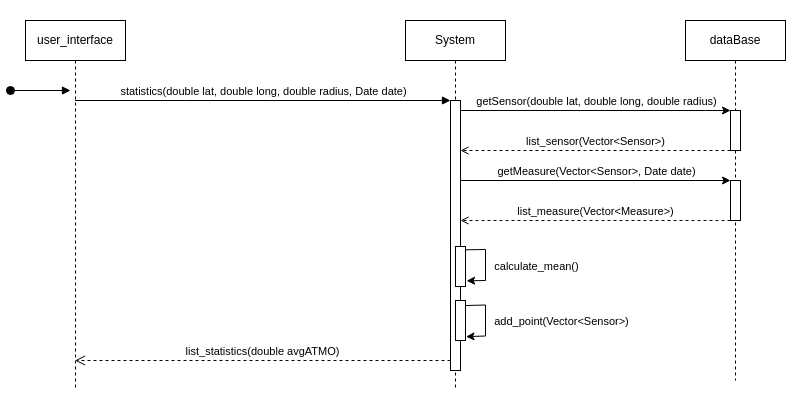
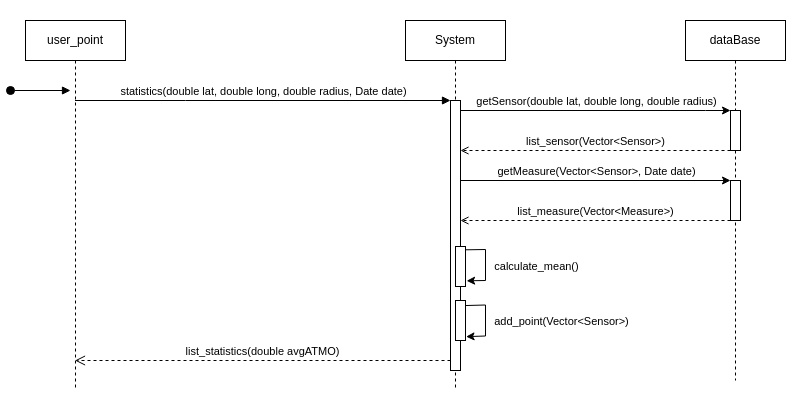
  <mxCell id="0" />
  <mxCell id="1" parent="0" />
- <mxCell id="2" value="user_interface" style="shape=umlLifeline;perimeter=lifelinePerimeter;whiteSpace=wrap;html=1;container=0;dropTarget=0;collapsible=0;recursiveResize=0;outlineConnect=0;portConstraint=eastwest;newEdgeStyle={&quot;edgeStyle&quot;:&quot;elbowEdgeStyle&quot;,&quot;elbow&quot;:&quot;vertical&quot;,&quot;curved&quot;:0,&quot;rounded&quot;:0};" parent="1" vertex="1"><mxGeometry x="20" y="20" width="100" height="370" as="geometry" /></mxCell>
+ <mxCell id="2" value="user_point" style="shape=umlLifeline;perimeter=lifelinePerimeter;whiteSpace=wrap;html=1;container=0;dropTarget=0;collapsible=0;recursiveResize=0;outlineConnect=0;portConstraint=eastwest;newEdgeStyle={&quot;edgeStyle&quot;:&quot;elbowEdgeStyle&quot;,&quot;elbow&quot;:&quot;vertical&quot;,&quot;curved&quot;:0,&quot;rounded&quot;:0};" parent="1" vertex="1"><mxGeometry x="20" y="20" width="100" height="370" as="geometry" /></mxCell>
  <mxCell id="3" value="" style="html=1;verticalAlign=bottom;startArrow=oval;endArrow=block;startSize=8;edgeStyle=elbowEdgeStyle;elbow=vertical;curved=0;rounded=0;" parent="2" edge="1"><mxGeometry relative="1" as="geometry"><mxPoint x="-15" y="70" as="sourcePoint" /><mxPoint x="45" y="70.333" as="targetPoint" /></mxGeometry></mxCell>
  <mxCell id="4" value="System" style="shape=umlLifeline;perimeter=lifelinePerimeter;whiteSpace=wrap;html=1;container=0;dropTarget=0;collapsible=0;recursiveResize=0;outlineConnect=0;portConstraint=eastwest;newEdgeStyle={&quot;edgeStyle&quot;:&quot;elbowEdgeStyle&quot;,&quot;elbow&quot;:&quot;vertical&quot;,&quot;curved&quot;:0,&quot;rounded&quot;:0};" parent="1" vertex="1"><mxGeometry x="400" y="20" width="100" height="370" as="geometry" /></mxCell>
  <mxCell id="5" value="" style="html=1;points=[];perimeter=orthogonalPerimeter;outlineConnect=0;targetShapes=umlLifeline;portConstraint=eastwest;newEdgeStyle={&quot;edgeStyle&quot;:&quot;elbowEdgeStyle&quot;,&quot;elbow&quot;:&quot;vertical&quot;,&quot;curved&quot;:0,&quot;rounded&quot;:0};" parent="4" vertex="1"><mxGeometry x="45" y="80" width="10" height="270" as="geometry" /></mxCell>
  <mxCell id="6" value="statistics(double lat, double long, double radius, Date date)" style="html=1;verticalAlign=bottom;endArrow=block;edgeStyle=elbowEdgeStyle;elbow=vertical;curved=0;rounded=0;" parent="1" source="2" target="5" edge="1"><mxGeometry relative="1" as="geometry"><mxPoint x="95" y="100" as="sourcePoint" /><Array as="points"><mxPoint x="180" y="100" /></Array></mxGeometry></mxCell>
  <mxCell id="7" value="list_statistics(double avgATMO)" style="html=1;verticalAlign=bottom;endArrow=open;dashed=1;endSize=8;edgeStyle=elbowEdgeStyle;elbow=vertical;curved=0;rounded=0;" parent="1" source="5" target="2" edge="1"><mxGeometry relative="1" as="geometry"><mxPoint x="95" y="260" as="targetPoint" /><Array as="points"><mxPoint x="380" y="360" /><mxPoint x="290" y="320" /><mxPoint x="330" y="300" /><mxPoint x="190" y="260" /></Array></mxGeometry></mxCell>
  <mxCell id="8" value="dataBase" style="shape=umlLifeline;perimeter=lifelinePerimeter;whiteSpace=wrap;html=1;container=0;dropTarget=0;collapsible=0;recursiveResize=0;outlineConnect=0;portConstraint=eastwest;newEdgeStyle={&quot;edgeStyle&quot;:&quot;elbowEdgeStyle&quot;,&quot;elbow&quot;:&quot;vertical&quot;,&quot;curved&quot;:0,&quot;rounded&quot;:0};" vertex="1" parent="1"><mxGeometry x="680" y="20" width="100" height="360" as="geometry" /></mxCell>
  <mxCell id="9" value="" style="html=1;points=[];perimeter=orthogonalPerimeter;outlineConnect=0;targetShapes=umlLifeline;portConstraint=eastwest;newEdgeStyle={&quot;edgeStyle&quot;:&quot;elbowEdgeStyle&quot;,&quot;elbow&quot;:&quot;vertical&quot;,&quot;curved&quot;:0,&quot;rounded&quot;:0};" vertex="1" parent="8"><mxGeometry x="45" y="90" width="10" height="40" as="geometry" /></mxCell>
  <mxCell id="10" value="" style="html=1;points=[];perimeter=orthogonalPerimeter;outlineConnect=0;targetShapes=umlLifeline;portConstraint=eastwest;newEdgeStyle={&quot;edgeStyle&quot;:&quot;elbowEdgeStyle&quot;,&quot;elbow&quot;:&quot;vertical&quot;,&quot;curved&quot;:0,&quot;rounded&quot;:0};" vertex="1" parent="8"><mxGeometry x="45" y="160" width="10" height="40" as="geometry" /></mxCell>
  <mxCell id="11" value="" style="endArrow=classic;html=1;rounded=0;" edge="1" parent="1" source="5" target="9"><mxGeometry width="50" height="50" relative="1" as="geometry"><mxPoint x="470" y="120" as="sourcePoint" /><mxPoint x="660" y="120" as="targetPoint" /><Array as="points"><mxPoint x="700" y="110" /></Array></mxGeometry></mxCell>
  <mxCell id="12" value="getSensor(double lat, double long, double radius)" style="edgeLabel;html=1;align=center;verticalAlign=middle;resizable=0;points=[];" vertex="1" connectable="0" parent="11"><mxGeometry x="-0.412" y="2" relative="1" as="geometry"><mxPoint x="56" y="-8" as="offset" /></mxGeometry></mxCell>
  <mxCell id="13" value="" style="endArrow=open;html=1;rounded=0;endFill=0;dashed=1;" edge="1" parent="1" source="9" target="5"><mxGeometry width="50" height="50" relative="1" as="geometry"><mxPoint x="520" y="195" as="sourcePoint" /><mxPoint x="570" y="145" as="targetPoint" /><Array as="points"><mxPoint x="580" y="150" /></Array></mxGeometry></mxCell>
  <mxCell id="14" value="list_sensor(Vector&amp;lt;Sensor&amp;gt;)" style="edgeLabel;html=1;align=center;verticalAlign=middle;resizable=0;points=[];" vertex="1" connectable="0" parent="13"><mxGeometry x="0.279" y="1" relative="1" as="geometry"><mxPoint x="37" y="-11" as="offset" /></mxGeometry></mxCell>
  <mxCell id="15" value="" style="endArrow=classic;html=1;rounded=0;" edge="1" parent="1"><mxGeometry width="50" height="50" relative="1" as="geometry"><mxPoint x="455" y="180" as="sourcePoint" /><mxPoint x="725" y="180" as="targetPoint" /><Array as="points"><mxPoint x="725" y="180" /></Array></mxGeometry></mxCell>
  <mxCell id="16" value="getMeasure(Vector&amp;lt;Sensor&amp;gt;, Date date)" style="edgeLabel;html=1;align=center;verticalAlign=middle;resizable=0;points=[];" vertex="1" connectable="0" parent="15"><mxGeometry x="-0.412" y="2" relative="1" as="geometry"><mxPoint x="56" y="-8" as="offset" /></mxGeometry></mxCell>
  <mxCell id="17" value="" style="endArrow=open;html=1;rounded=0;endFill=0;dashed=1;" edge="1" parent="1" source="10" target="5"><mxGeometry width="50" height="50" relative="1" as="geometry"><mxPoint x="725" y="220" as="sourcePoint" /><mxPoint x="455" y="220" as="targetPoint" /><Array as="points"><mxPoint x="580" y="220" /></Array></mxGeometry></mxCell>
  <mxCell id="18" value="list_measure(Vector&amp;lt;Measure&amp;gt;)" style="edgeLabel;html=1;align=center;verticalAlign=middle;resizable=0;points=[];" vertex="1" connectable="0" parent="17"><mxGeometry x="0.279" y="1" relative="1" as="geometry"><mxPoint x="37" y="-11" as="offset" /></mxGeometry></mxCell>
  <mxCell id="19" value="" style="rounded=0;whiteSpace=wrap;html=1;" vertex="1" parent="1"><mxGeometry x="450" y="246" width="10" height="40" as="geometry" /></mxCell>
  <mxCell id="20" value="" style="endArrow=classic;html=1;rounded=0;exitX=0.967;exitY=0.083;exitDx=0;exitDy=0;entryX=1.111;entryY=0.858;entryDx=0;entryDy=0;entryPerimeter=0;exitPerimeter=0;" edge="1" parent="1" source="19" target="19"><mxGeometry width="50" height="50" relative="1" as="geometry"><mxPoint x="500" y="260" as="sourcePoint" /><mxPoint x="510" y="290" as="targetPoint" /><Array as="points"><mxPoint x="480" y="249" /><mxPoint x="480" y="280" /></Array></mxGeometry></mxCell>
  <mxCell id="21" value="calculate_mean()" style="edgeLabel;html=1;align=center;verticalAlign=middle;resizable=0;points=[];" vertex="1" connectable="0" parent="20"><mxGeometry x="0.018" y="2" relative="1" as="geometry"><mxPoint x="48" y="1" as="offset" /></mxGeometry></mxCell>
  <mxCell id="22" value="" style="rounded=0;whiteSpace=wrap;html=1;" vertex="1" parent="1"><mxGeometry x="450" y="300" width="10" height="40" as="geometry" /></mxCell>
  <mxCell id="23" value="" style="endArrow=classic;html=1;rounded=0;entryX=1.056;entryY=0.904;entryDx=0;entryDy=0;entryPerimeter=0;exitX=1;exitY=0.126;exitDx=0;exitDy=0;exitPerimeter=0;" edge="1" parent="1" source="22" target="22"><mxGeometry width="50" height="50" relative="1" as="geometry"><mxPoint x="460" y="305" as="sourcePoint" /><mxPoint x="461" y="335.5" as="targetPoint" /><Array as="points"><mxPoint x="480" y="304.5" /><mxPoint x="480" y="335.5" /></Array></mxGeometry></mxCell>
  <mxCell id="24" value="add_point(Vector&amp;lt;Sensor&amp;gt;)" style="edgeLabel;html=1;align=center;verticalAlign=middle;resizable=0;points=[];" vertex="1" connectable="0" parent="23"><mxGeometry x="0.018" y="2" relative="1" as="geometry"><mxPoint x="73" as="offset" /></mxGeometry></mxCell>
